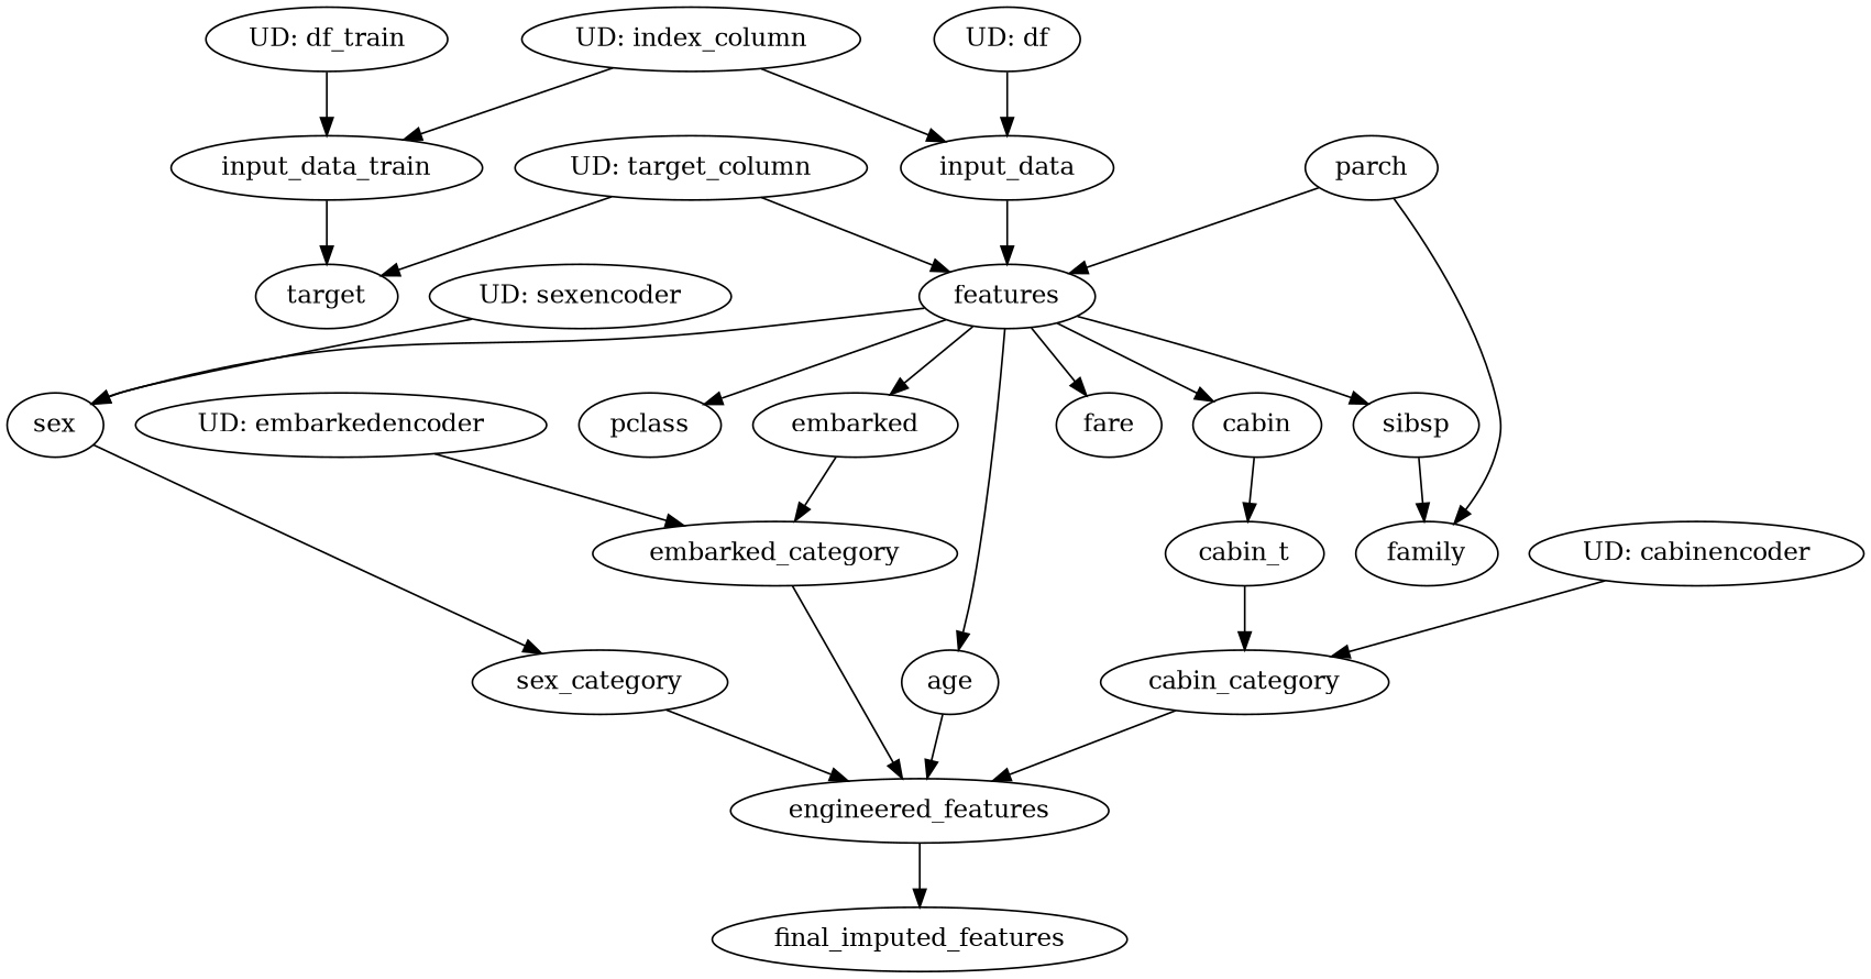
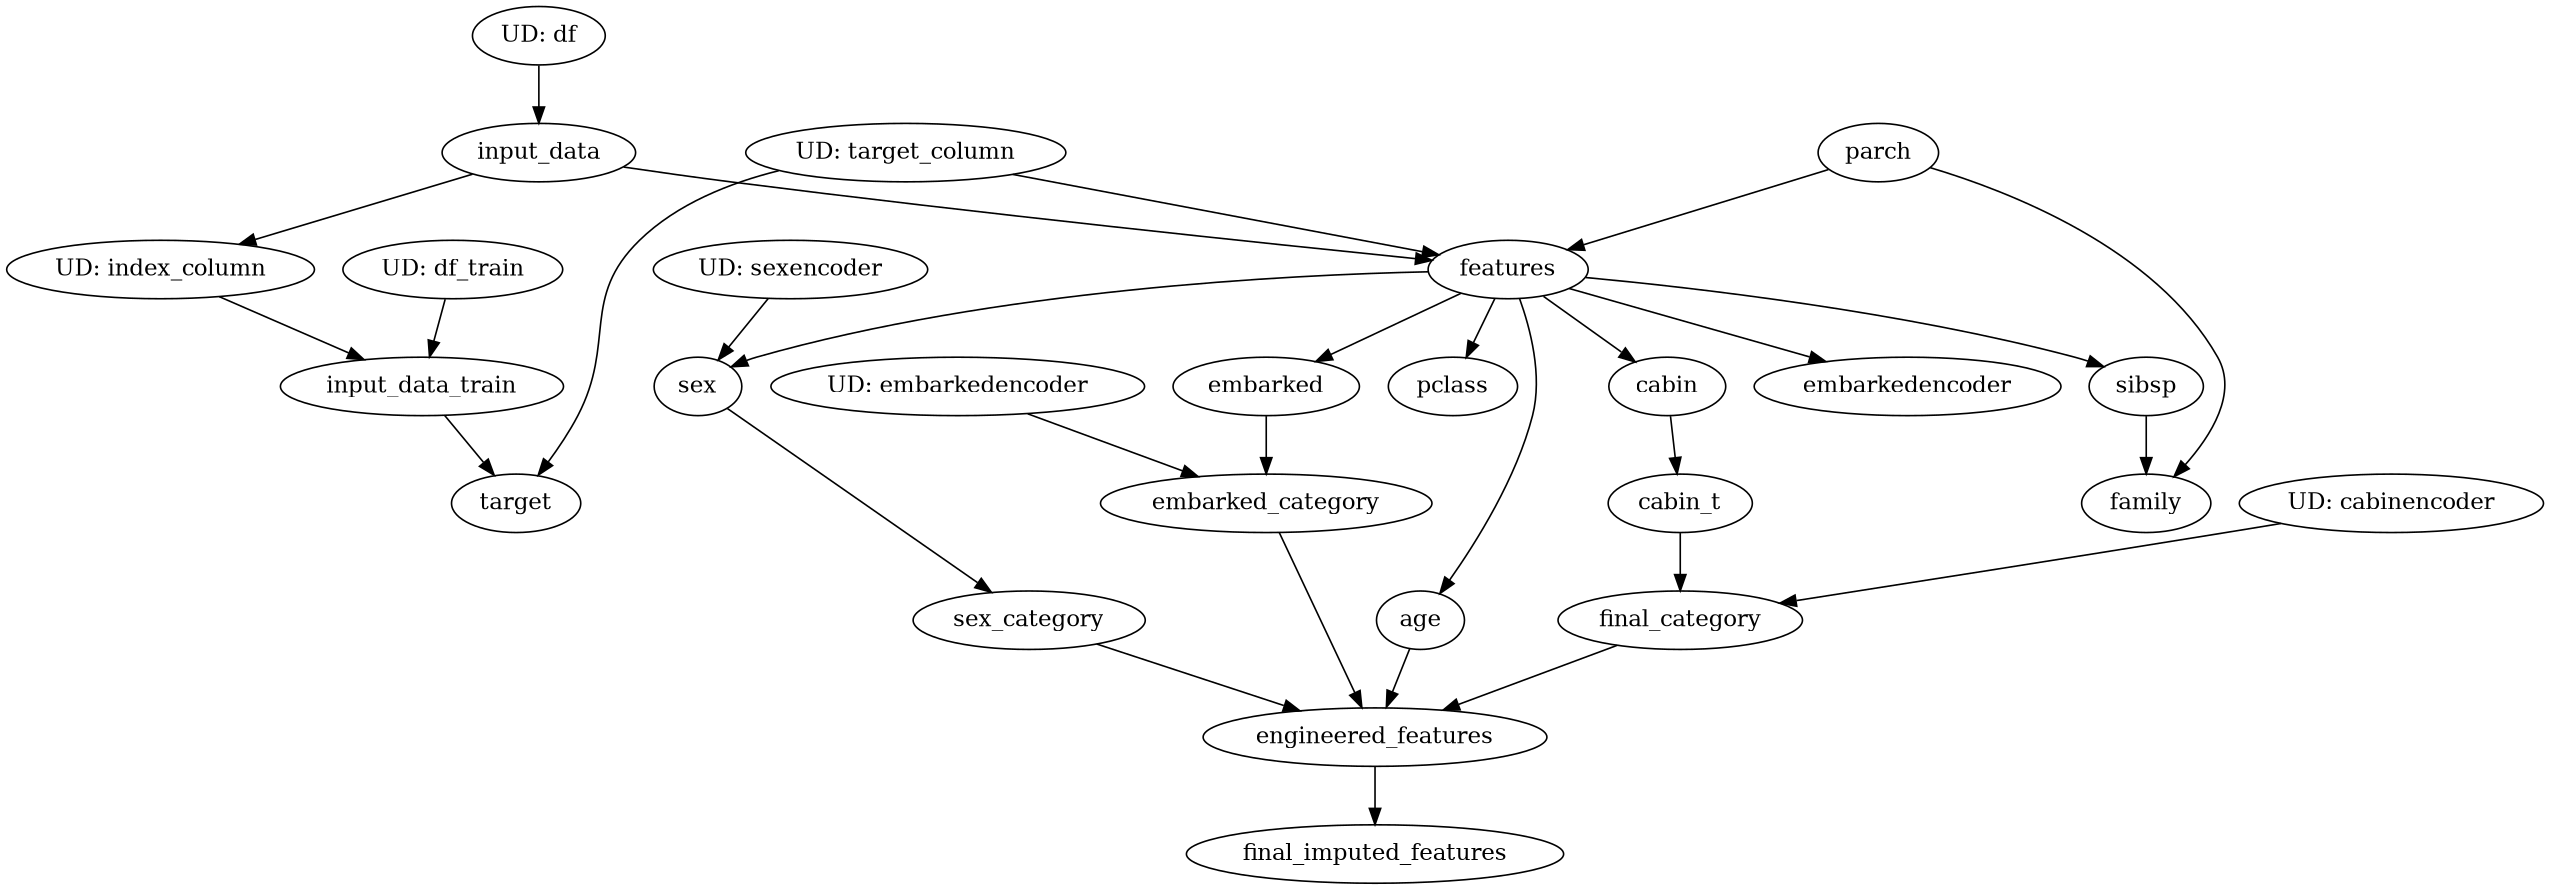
  digraph {
    n1 [label=input_data_train]
    n2 [label=target]
    n3 [label="UD: sexencoder"]
    n4 [label=sex]
    n5 [label=sex_category]
    n6 [label=engineered_features]
    n7 [label="UD: embarkedencoder"]
    n8 [label=embarked_category]
    n9 [label=input_data]
    n10 [label=features]
    n11 [label=age]
-   n12 [label=fare]
+   n12 [label=embarkedencoder]
    n13 [label=sibsp]
    n14 [label=embarked]
    n15 [label=pclass]
    n16 [label=cabin]
-   n17 [label=cabin_category]
+   n17 [label=final_category]
    n18 [label=final_imputed_features]
    n19 [label=parch]
    n20 [label=family]
    n21 [label="UD: target_column"]
    n22 [label=cabin_t]
    n23 [label="UD: df_train"]
    n24 [label="UD: df"]
    n25 [label="UD: index_column"]
    n26 [label="UD: cabinencoder"]
    n1 -> n2
    n3 -> n4
    n4 -> n5
    n5 -> n6
    n6 -> n18
    n7 -> n8
    n8 -> n6
    n9 -> n10
    n10 -> n4
    n10 -> n11
    n10 -> n12
    n10 -> n13
    n10 -> n14
    n10 -> n15
    n10 -> n16
    n11 -> n6
    n13 -> n20
    n14 -> n8
    n16 -> n22
    n17 -> n6
    n19 -> n10
    n19 -> n20
    n21 -> n2
    n21 -> n10
    n22 -> n17
    n23 -> n1
    n24 -> n9
    n25 -> n1
-   n25 -> n9
+   n9 -> n25
    n26 -> n17
  }
